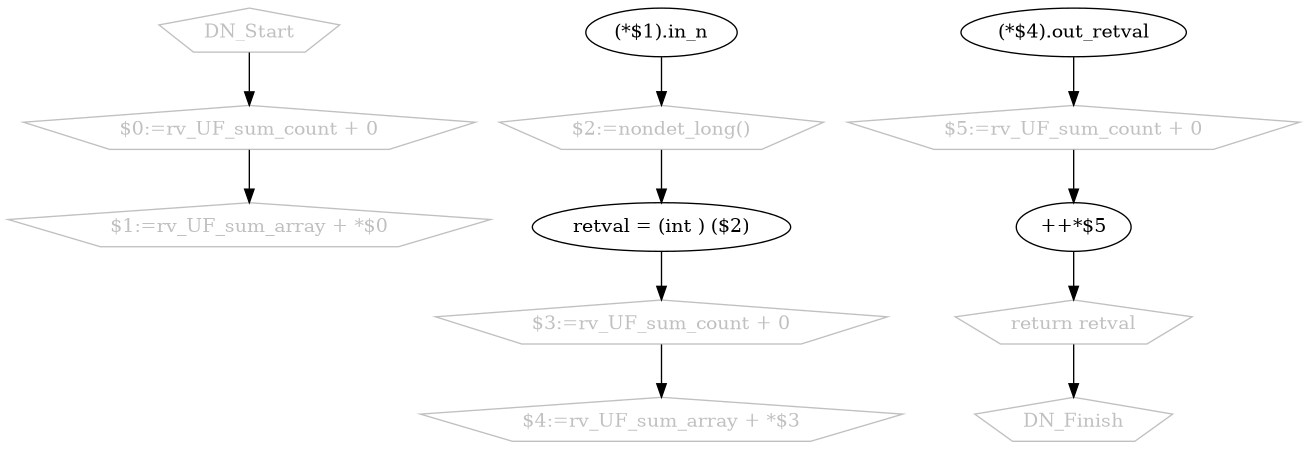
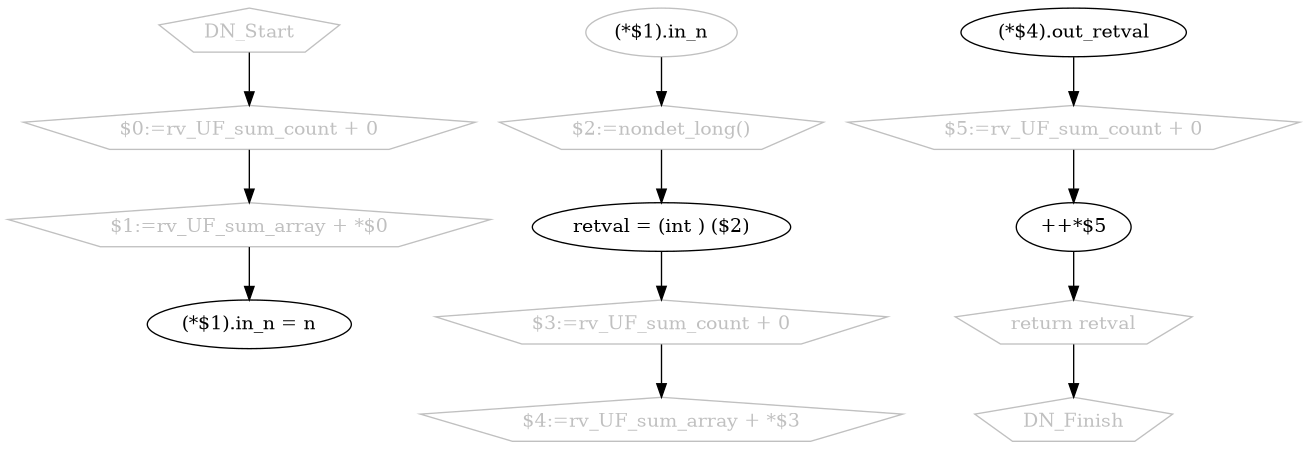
  digraph {
    node [color=grey fontcolor=grey shape=pentagon]
    n1 [label=DN_Start]
    n2 [label="$0:=rv_UF_sum_count + 0"]
    n3 [label="$1:=rv_UF_sum_array + *$0"]
-   n5 [label="(*$1).in_n" color="" fontcolor="" shape=""]
+   n4 [label="(*$1).in_n = n" color="" fontcolor="" shape=""]
+   n5 [label="(*$1).in_n" fontcolor="" shape=""]
    n6 [label="$2:=nondet_long()"]
    n7 [label="retval = (int ) ($2)" color="" fontcolor="" shape=""]
    n8 [label="$3:=rv_UF_sum_count + 0"]
    n9 [label="$4:=rv_UF_sum_array + *$3"]
    n10 [label="(*$4).out_retval" color="" fontcolor="" shape=""]
    n11 [label="$5:=rv_UF_sum_count + 0"]
    n12 [label="++*$5" color="" fontcolor="" shape=""]
    n13 [label="return retval"]
    n14 [label=DN_Finish]
    n1 -> n2
    n2 -> n3
+   n3 -> n4
    n5 -> n6
    n6 -> n7
    n7 -> n8
    n8 -> n9
    n10 -> n11
    n11 -> n12
    n12 -> n13
    n13 -> n14
  }
